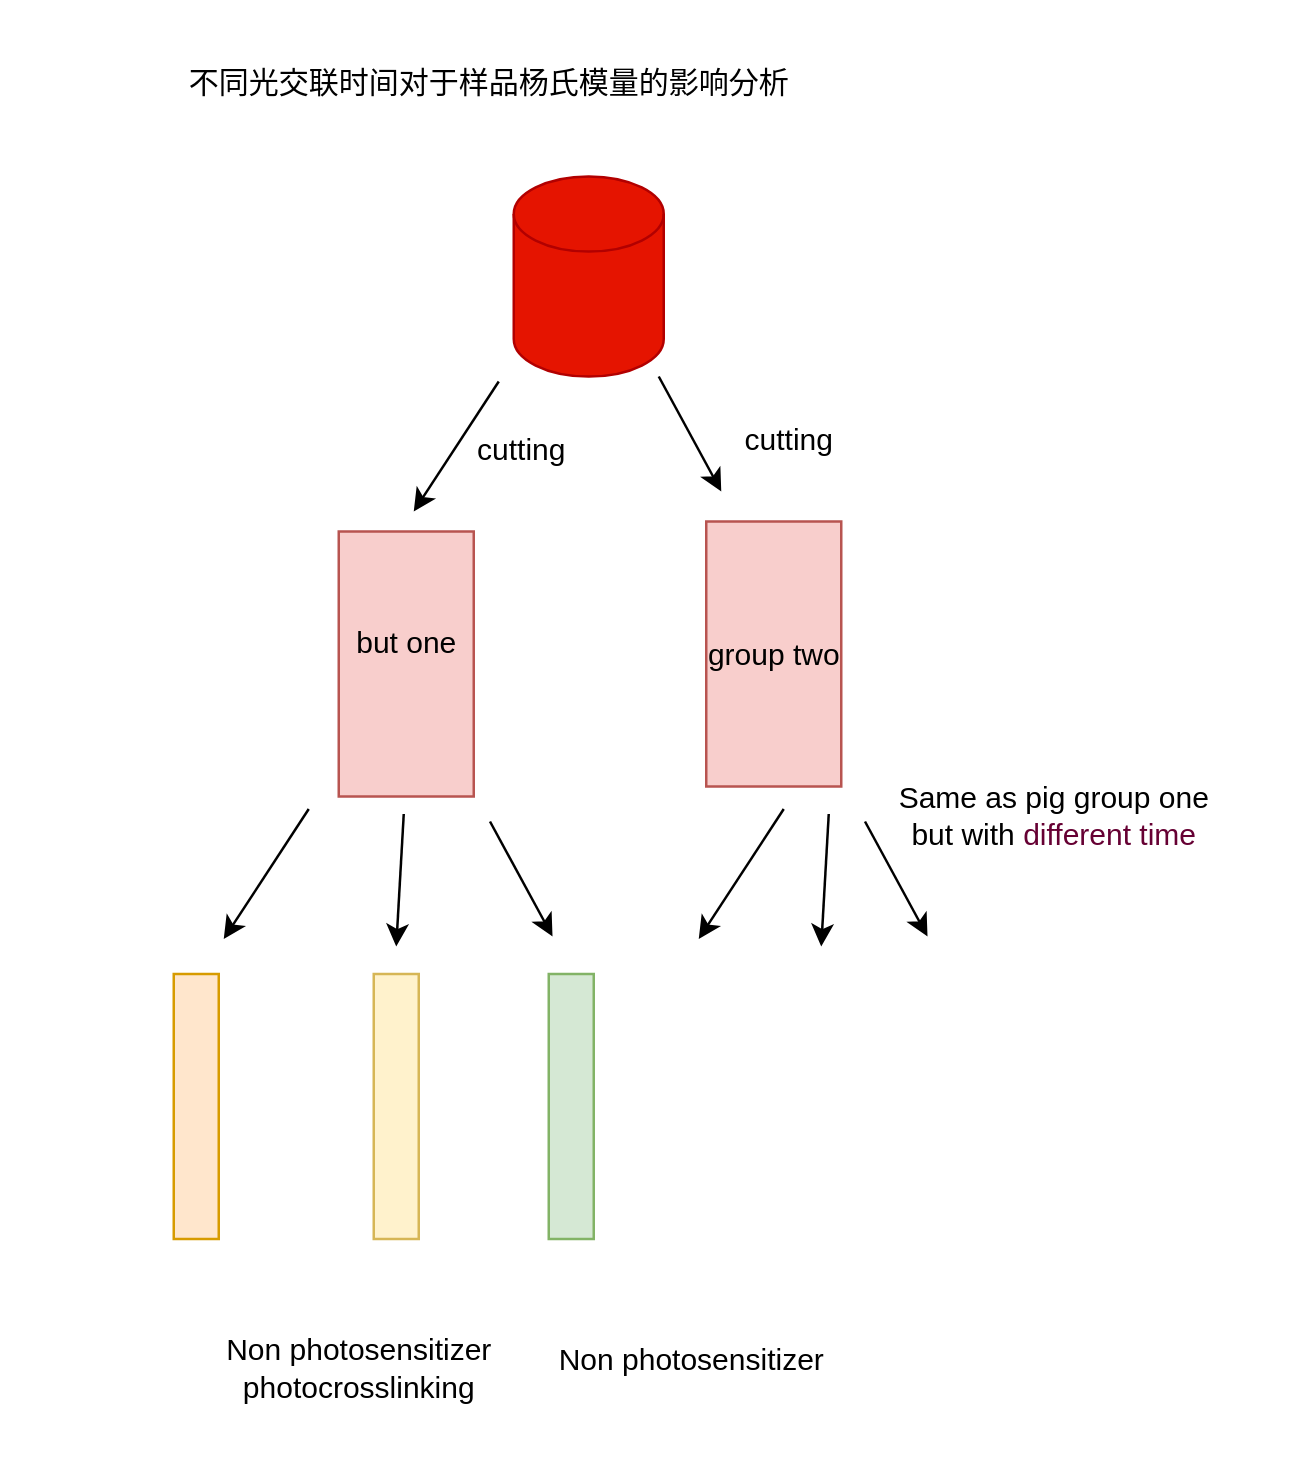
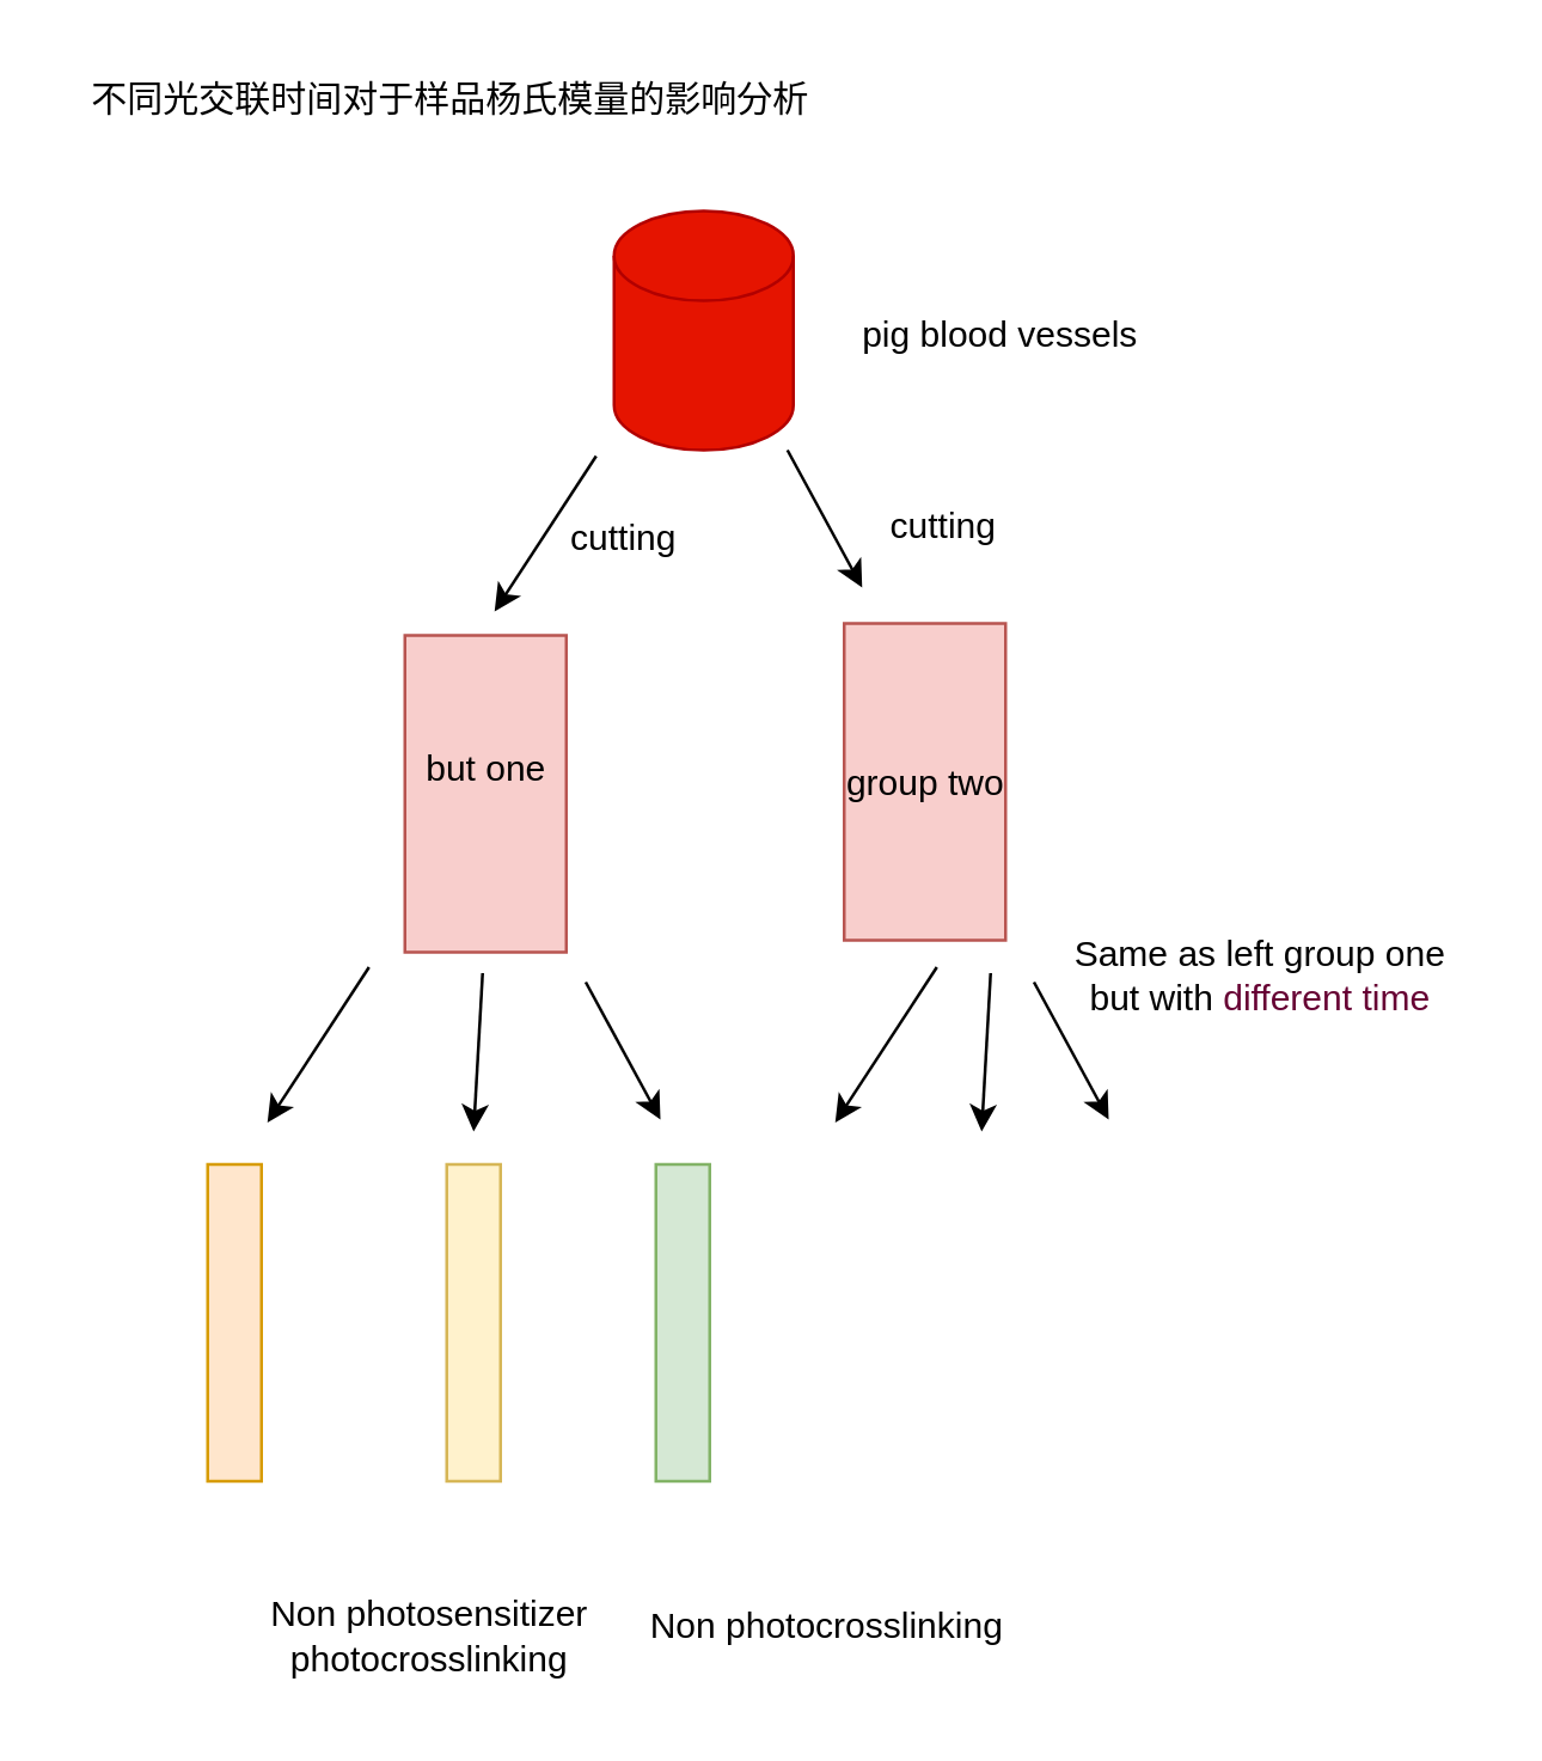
  <mxCell id="0" />
  <mxCell id="1" parent="0" />
  <mxCell id="2" value="" style="shape=cylinder3;whiteSpace=wrap;html=1;boundedLbl=1;backgroundOutline=1;size=15;fillColor=#e51400;strokeColor=#B20000;fontColor=#ffffff;" vertex="1" parent="1"><mxGeometry x="205" y="70" width="60" height="80" as="geometry" /></mxCell>
+ <mxCell id="3" value="pig blood vessels" style="text;html=1;align=center;verticalAlign=middle;resizable=0;points=[];autosize=1;strokeColor=none;fillColor=none;" vertex="1" parent="1"><mxGeometry x="276" y="99" width="115" height="26" as="geometry" /></mxCell>
  <mxCell id="4" value="" style="endArrow=classic;html=1;rounded=0;" edge="1" parent="1"><mxGeometry width="50" height="50" relative="1" as="geometry"><mxPoint x="199" y="152" as="sourcePoint" /><mxPoint x="165" y="204" as="targetPoint" /></mxGeometry></mxCell>
  <mxCell id="5" value="" style="endArrow=classic;html=1;rounded=0;" edge="1" parent="1"><mxGeometry width="50" height="50" relative="1" as="geometry"><mxPoint x="263" y="150" as="sourcePoint" /><mxPoint x="288" y="196" as="targetPoint" /></mxGeometry></mxCell>
  <mxCell id="6" value="" style="rounded=0;whiteSpace=wrap;html=1;fillColor=#f8cecc;strokeColor=#b85450;" vertex="1" parent="1"><mxGeometry x="135" y="212" width="54" height="106" as="geometry" /></mxCell>
  <mxCell id="7" value="" style="rounded=0;whiteSpace=wrap;html=1;fillColor=#f8cecc;strokeColor=#b85450;" vertex="1" parent="1"><mxGeometry x="282" y="208" width="54" height="106" as="geometry" /></mxCell>
  <mxCell id="8" value="cutting" style="text;html=1;align=center;verticalAlign=middle;resizable=0;points=[];autosize=1;strokeColor=none;fillColor=none;" vertex="1" parent="1"><mxGeometry x="181" y="167" width="54" height="26" as="geometry" /></mxCell>
  <mxCell id="9" value="cutting" style="text;html=1;align=center;verticalAlign=middle;resizable=0;points=[];autosize=1;strokeColor=none;fillColor=none;" vertex="1" parent="1"><mxGeometry x="288" y="163" width="54" height="26" as="geometry" /></mxCell>
  <mxCell id="10" value="" style="endArrow=classic;html=1;rounded=0;" edge="1" parent="1"><mxGeometry width="50" height="50" relative="1" as="geometry"><mxPoint x="161" y="325" as="sourcePoint" /><mxPoint x="158" y="378" as="targetPoint" /></mxGeometry></mxCell>
  <mxCell id="11" value="" style="endArrow=classic;html=1;rounded=0;" edge="1" parent="1"><mxGeometry width="50" height="50" relative="1" as="geometry"><mxPoint x="123" y="323" as="sourcePoint" /><mxPoint x="89" y="375" as="targetPoint" /></mxGeometry></mxCell>
  <mxCell id="12" value="" style="endArrow=classic;html=1;rounded=0;" edge="1" parent="1"><mxGeometry width="50" height="50" relative="1" as="geometry"><mxPoint x="195.5" y="328" as="sourcePoint" /><mxPoint x="220.5" y="374" as="targetPoint" /></mxGeometry></mxCell>
  <mxCell id="13" value="" style="rounded=0;whiteSpace=wrap;html=1;fillColor=#fff2cc;strokeColor=#d6b656;" vertex="1" parent="1"><mxGeometry x="149" y="389" width="18" height="106" as="geometry" /></mxCell>
  <mxCell id="14" value="" style="rounded=0;whiteSpace=wrap;html=1;fillColor=#ffe6cc;strokeColor=#d79b00;" vertex="1" parent="1"><mxGeometry x="69" y="389" width="18" height="106" as="geometry" /></mxCell>
  <mxCell id="15" value="" style="rounded=0;whiteSpace=wrap;html=1;fillColor=#d5e8d4;strokeColor=#82b366;" vertex="1" parent="1"><mxGeometry x="219" y="389" width="18" height="106" as="geometry" /></mxCell>
  <mxCell id="16" value="&lt;div&gt;Non photosensitizer&lt;/div&gt;&lt;div&gt;photocrosslinking&lt;/div&gt;" style="text;html=1;align=center;verticalAlign=middle;resizable=0;points=[];autosize=1;strokeColor=none;fillColor=none;" vertex="1" parent="1"><mxGeometry x="79" y="526" width="128" height="41" as="geometry" /></mxCell>
- <mxCell id="17" value="Non photosensitizer" style="text;html=1;align=center;verticalAlign=middle;resizable=0;points=[];autosize=1;strokeColor=none;fillColor=none;" vertex="1" parent="1"><mxGeometry x="205" y="530.5" width="142" height="26" as="geometry" /></mxCell>
+ <mxCell id="17" value="Non photocrosslinking" style="text;html=1;align=center;verticalAlign=middle;resizable=0;points=[];autosize=1;strokeColor=none;fillColor=none;" vertex="1" parent="1"><mxGeometry x="205" y="530.5" width="142" height="26" as="geometry" /></mxCell>
  <mxCell id="18" value="" style="endArrow=classic;html=1;rounded=0;" edge="1" parent="1"><mxGeometry width="50" height="50" relative="1" as="geometry"><mxPoint x="331" y="325" as="sourcePoint" /><mxPoint x="328" y="378" as="targetPoint" /></mxGeometry></mxCell>
  <mxCell id="19" value="" style="endArrow=classic;html=1;rounded=0;" edge="1" parent="1"><mxGeometry width="50" height="50" relative="1" as="geometry"><mxPoint x="345.5" y="328" as="sourcePoint" /><mxPoint x="370.5" y="374" as="targetPoint" /></mxGeometry></mxCell>
  <mxCell id="20" value="" style="endArrow=classic;html=1;rounded=0;" edge="1" parent="1"><mxGeometry width="50" height="50" relative="1" as="geometry"><mxPoint x="313" y="323" as="sourcePoint" /><mxPoint x="279" y="375" as="targetPoint" /></mxGeometry></mxCell>
- <mxCell id="21" value="&lt;div&gt;Same as pig group one&lt;br&gt;&lt;/div&gt;&lt;div&gt;but with &lt;font data-darkreader-inline-color=&quot;&quot; style=&quot;--darkreader-inline-color: #ff85c2;&quot; color=&quot;#660033&quot;&gt;different time&lt;/font&gt;&lt;br&gt;&lt;/div&gt;" style="text;html=1;align=center;verticalAlign=middle;resizable=0;points=[];autosize=1;strokeColor=none;fillColor=none;" vertex="1" parent="1"><mxGeometry x="348" y="305" width="146" height="41" as="geometry" /></mxCell>
+ <mxCell id="21" value="&lt;div&gt;Same as left group one&lt;br&gt;&lt;/div&gt;&lt;div&gt;but with &lt;font data-darkreader-inline-color=&quot;&quot; style=&quot;--darkreader-inline-color: #ff85c2;&quot; color=&quot;#660033&quot;&gt;different time&lt;/font&gt;&lt;br&gt;&lt;/div&gt;" style="text;html=1;align=center;verticalAlign=middle;resizable=0;points=[];autosize=1;strokeColor=none;fillColor=none;" vertex="1" parent="1"><mxGeometry x="348" y="305" width="146" height="41" as="geometry" /></mxCell>
  <mxCell id="22" value="but one" style="text;html=1;align=center;verticalAlign=middle;resizable=0;points=[];autosize=1;strokeColor=none;fillColor=none;" vertex="1" parent="1"><mxGeometry x="127" y="244" width="70" height="26" as="geometry" /></mxCell>
  <mxCell id="23" value="&lt;div&gt;group two&lt;/div&gt;&lt;div&gt;&lt;br&gt;&lt;/div&gt;" style="text;html=1;align=center;verticalAlign=middle;resizable=0;points=[];autosize=1;strokeColor=none;fillColor=none;" vertex="1" parent="1"><mxGeometry x="273" y="248" width="72" height="41" as="geometry" /></mxCell>
- <mxCell id="24" value="&lt;div&gt;不同光交联时间对于样品杨氏模量的影响分析&lt;/div&gt;" style="text;html=1;align=center;verticalAlign=middle;resizable=0;points=[];autosize=1;strokeColor=none;fillColor=none;" vertex="1" parent="1"><mxGeometry x="65.5" y="20" width="258" height="26" as="geometry" /></mxCell>
+ <mxCell id="24" value="&lt;div&gt;不同光交联时间对于样品杨氏模量的影响分析&lt;/div&gt;" style="text;html=1;align=center;verticalAlign=middle;resizable=0;points=[];autosize=1;strokeColor=none;fillColor=none;" vertex="1" parent="1"><mxGeometry x="20.5" y="20" width="258" height="26" as="geometry" /></mxCell>
